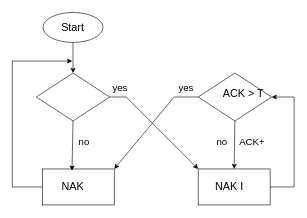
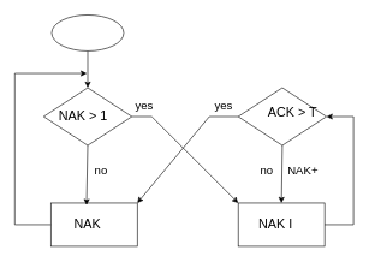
  <mxCell id="0" />
  <mxCell id="1" parent="0" />
  <mxCell id="2" style="edgeStyle=orthogonalEdgeStyle;rounded=0;orthogonalLoop=1;jettySize=auto;html=1;exitX=0.5;exitY=1;exitDx=0;exitDy=0;entryX=0.5;entryY=1;entryDx=0;entryDy=0;" edge="1" parent="1" source="3" target="4"><mxGeometry relative="1" as="geometry" /></mxCell>
  <mxCell id="3" value="" style="ellipse;whiteSpace=wrap;html=1;" parent="1" vertex="1"><mxGeometry x="71.25" y="20" width="100" height="50" as="geometry" /></mxCell>
  <mxCell id="4" value="" style="rhombus;whiteSpace=wrap;html=1;direction=west;" parent="1" vertex="1"><mxGeometry x="60" y="121" width="122.5" height="80" as="geometry" /></mxCell>
  <mxCell id="5" value="" style="rhombus;whiteSpace=wrap;html=1;direction=west;" parent="1" vertex="1"><mxGeometry x="330" y="121" width="122.5" height="80" as="geometry" /></mxCell>
  <mxCell id="6" value="" style="rounded=0;whiteSpace=wrap;html=1;" parent="1" vertex="1"><mxGeometry x="70" y="281" width="120" height="60" as="geometry" /></mxCell>
  <mxCell id="7" value="" style="rounded=0;whiteSpace=wrap;html=1;" parent="1" vertex="1"><mxGeometry x="330" y="281" width="120" height="60" as="geometry" /></mxCell>
  <mxCell id="8" value="" style="endArrow=none;html=1;rounded=0;exitX=0;exitY=0.5;exitDx=0;exitDy=0;" parent="1" source="4" edge="1"><mxGeometry width="50" height="50" relative="1" as="geometry"><mxPoint x="280" y="201" as="sourcePoint" /><mxPoint x="210" y="161" as="targetPoint" /></mxGeometry></mxCell>
  <mxCell id="9" value="" style="endArrow=classic;html=1;rounded=0;entryX=0;entryY=0;entryDx=0;entryDy=0;" parent="1" target="7" edge="1"><mxGeometry width="50" height="50" relative="1" as="geometry"><mxPoint x="210" y="161" as="sourcePoint" /><mxPoint x="330" y="151" as="targetPoint" /></mxGeometry></mxCell>
  <mxCell id="10" value="" style="endArrow=none;html=1;rounded=0;entryX=1;entryY=0.5;entryDx=0;entryDy=0;" parent="1" target="5" edge="1"><mxGeometry width="50" height="50" relative="1" as="geometry"><mxPoint x="290" y="161" as="sourcePoint" /><mxPoint x="330" y="151" as="targetPoint" /></mxGeometry></mxCell>
  <mxCell id="11" value="" style="endArrow=classic;html=1;rounded=0;entryX=1;entryY=0;entryDx=0;entryDy=0;" parent="1" target="6" edge="1"><mxGeometry width="50" height="50" relative="1" as="geometry"><mxPoint x="290" y="161" as="sourcePoint" /><mxPoint x="330" y="151" as="targetPoint" /></mxGeometry></mxCell>
  <mxCell id="12" value="" style="endArrow=classic;html=1;rounded=0;exitX=0.5;exitY=0;exitDx=0;exitDy=0;entryX=0.5;entryY=0;entryDx=0;entryDy=0;" parent="1" source="5" target="7" edge="1"><mxGeometry width="50" height="50" relative="1" as="geometry"><mxPoint x="280" y="201" as="sourcePoint" /><mxPoint x="330" y="151" as="targetPoint" /></mxGeometry></mxCell>
  <mxCell id="13" value="" style="endArrow=classic;html=1;rounded=0;exitX=0.5;exitY=0;exitDx=0;exitDy=0;entryX=0.413;entryY=0.047;entryDx=0;entryDy=0;entryPerimeter=0;" parent="1" source="4" target="6" edge="1"><mxGeometry width="50" height="50" relative="1" as="geometry"><mxPoint x="280" y="201" as="sourcePoint" /><mxPoint x="120" y="291" as="targetPoint" /></mxGeometry></mxCell>
  <mxCell id="14" value="" style="endArrow=none;html=1;rounded=0;exitX=0;exitY=0.5;exitDx=0;exitDy=0;" parent="1" source="6" edge="1"><mxGeometry width="50" height="50" relative="1" as="geometry"><mxPoint x="280" y="201" as="sourcePoint" /><mxPoint x="20" y="311" as="targetPoint" /></mxGeometry></mxCell>
  <mxCell id="15" value="" style="endArrow=none;html=1;rounded=0;" parent="1" edge="1"><mxGeometry width="50" height="50" relative="1" as="geometry"><mxPoint x="20" y="311" as="sourcePoint" /><mxPoint x="20" y="101" as="targetPoint" /></mxGeometry></mxCell>
  <mxCell id="16" value="" style="endArrow=classic;html=1;rounded=0;" parent="1" edge="1"><mxGeometry width="50" height="50" relative="1" as="geometry"><mxPoint x="20" y="101" as="sourcePoint" /><mxPoint x="120" y="101" as="targetPoint" /></mxGeometry></mxCell>
  <mxCell id="17" value="" style="endArrow=none;html=1;rounded=0;exitX=1;exitY=0.5;exitDx=0;exitDy=0;" parent="1" source="7" edge="1"><mxGeometry width="50" height="50" relative="1" as="geometry"><mxPoint x="280" y="201" as="sourcePoint" /><mxPoint x="490" y="311" as="targetPoint" /></mxGeometry></mxCell>
  <mxCell id="18" value="" style="endArrow=none;html=1;rounded=0;" parent="1" edge="1"><mxGeometry width="50" height="50" relative="1" as="geometry"><mxPoint x="490" y="311" as="sourcePoint" /><mxPoint x="490" y="161" as="targetPoint" /></mxGeometry></mxCell>
  <mxCell id="19" value="" style="endArrow=classic;html=1;rounded=0;entryX=0;entryY=0.5;entryDx=0;entryDy=0;" parent="1" target="5" edge="1"><mxGeometry width="50" height="50" relative="1" as="geometry"><mxPoint x="490" y="161" as="sourcePoint" /><mxPoint x="330" y="151" as="targetPoint" /></mxGeometry></mxCell>
  <mxCell id="20" value="&lt;font style=&quot;font-size: 18px;&quot;&gt;NAK&lt;/font&gt;" style="text;html=1;align=center;verticalAlign=middle;whiteSpace=wrap;rounded=0;" parent="1" vertex="1"><mxGeometry x="91.25" y="296" width="60" height="30" as="geometry" /></mxCell>
- <mxCell id="21" value="&lt;font style=&quot;font-size: 18px;&quot;&gt;Start&lt;/font&gt;" style="text;html=1;align=center;verticalAlign=middle;whiteSpace=wrap;rounded=0;" parent="1" vertex="1"><mxGeometry x="91.25" y="30" width="60" height="30" as="geometry" /></mxCell>
+ <mxCell id="22" value="&lt;font style=&quot;font-size: 18px;&quot;&gt;NAK &amp;gt; 1&lt;/font&gt;" style="text;html=1;align=center;verticalAlign=middle;whiteSpace=wrap;rounded=0;" parent="1" vertex="1"><mxGeometry x="80" y="146" width="70" height="30" as="geometry" /></mxCell>
  <mxCell id="23" value="&lt;font style=&quot;font-size: 18px;&quot;&gt;ACK &amp;gt; T&lt;/font&gt;" style="text;html=1;align=center;verticalAlign=middle;whiteSpace=wrap;rounded=0;" parent="1" vertex="1"><mxGeometry x="370" y="141" width="71.25" height="30" as="geometry" /></mxCell>
  <mxCell id="24" value="&lt;font style=&quot;font-size: 16px;&quot;&gt;yes&lt;/font&gt;" style="text;html=1;align=center;verticalAlign=middle;whiteSpace=wrap;rounded=0;" parent="1" vertex="1"><mxGeometry x="170" y="131" width="60" height="30" as="geometry" /></mxCell>
  <mxCell id="25" value="&lt;font style=&quot;font-size: 18px;&quot;&gt;NAK I&lt;/font&gt;" style="text;html=1;align=center;verticalAlign=middle;whiteSpace=wrap;rounded=0;" parent="1" vertex="1"><mxGeometry x="350" y="296" width="64" height="30" as="geometry" /></mxCell>
  <mxCell id="26" value="&lt;font style=&quot;font-size: 16px;&quot;&gt;yes&lt;/font&gt;" style="text;html=1;align=center;verticalAlign=middle;whiteSpace=wrap;rounded=0;" parent="1" vertex="1"><mxGeometry x="280" y="131" width="60" height="30" as="geometry" /></mxCell>
  <mxCell id="27" value="&lt;font style=&quot;font-size: 16px;&quot;&gt;no&lt;/font&gt;" style="text;html=1;align=center;verticalAlign=middle;whiteSpace=wrap;rounded=0;" parent="1" vertex="1"><mxGeometry x="110" y="221" width="60" height="30" as="geometry" /></mxCell>
- <mxCell id="28" value="&lt;font style=&quot;font-size: 16px;&quot;&gt;ACK+&lt;/font&gt;" style="text;html=1;align=center;verticalAlign=middle;whiteSpace=wrap;rounded=0;" parent="1" vertex="1"><mxGeometry x="390" y="221" width="60" height="30" as="geometry" /></mxCell>
+ <mxCell id="28" value="&lt;font style=&quot;font-size: 16px;&quot;&gt;NAK+&lt;/font&gt;" style="text;html=1;align=center;verticalAlign=middle;whiteSpace=wrap;rounded=0;" parent="1" vertex="1"><mxGeometry x="390" y="221" width="60" height="30" as="geometry" /></mxCell>
  <mxCell id="29" value="&lt;font style=&quot;font-size: 16px;&quot;&gt;no&lt;/font&gt;" style="text;html=1;align=center;verticalAlign=middle;whiteSpace=wrap;rounded=0;" parent="1" vertex="1"><mxGeometry x="340" y="221" width="60" height="30" as="geometry" /></mxCell>
